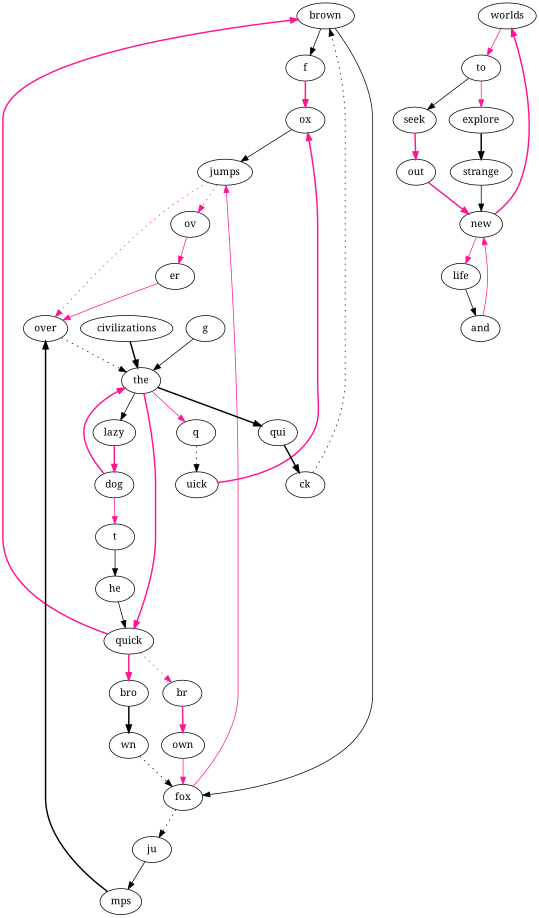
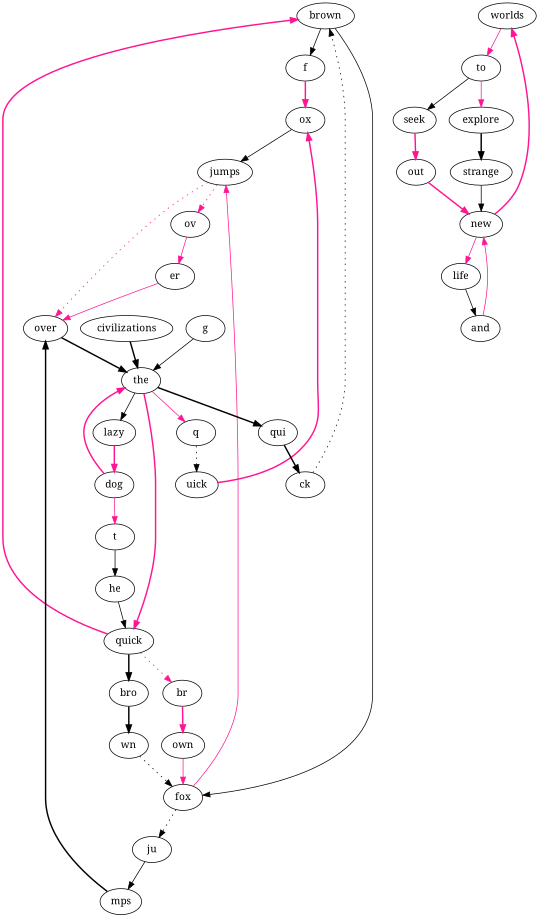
  digraph {
    fontname="Noto Serif"
    node [fontname="Noto Serif"]
    edge [color=black fontname="Noto Serif" style=solid]
    brown
    f
    uick
    q
    fox
    ox
    quick
    br
    bro
    own
    wn
    jumps
    ju
    worlds
    to
    seek
    explore
    out
    strange
    qui
    ck
    lazy
    dog
    the
    t
    g
    he
    over
    ov
    mps
    er
    new
    life
    and
    civilizations
    subgraph sub_1 {
      brown
      f
      uick
      q
    }
    brown -> f
    brown -> fox
    f -> ox [color=deeppink style=bold]
    uick -> ox [color=deeppink style=bold]
    q -> uick [style=dotted]
    fox -> jumps [color=deeppink]
    fox -> ju [style=dotted]
    ox -> jumps
    quick -> brown [color=deeppink style=bold]
    quick -> br [color=deeppink style=dotted]
-   quick -> bro [color=deeppink style=bold]
+   quick -> bro [style=bold]
    br -> own [color=deeppink style=bold]
    bro -> wn [style=bold]
    own -> fox [color=deeppink]
    wn -> fox [style=dotted]
    jumps -> over [color=deeppink style=dotted]
    jumps -> ov [color=deeppink style=dotted]
    ju -> mps
    worlds -> to [color=deeppink]
    to -> seek
    to -> explore [color=deeppink]
    seek -> out [color=deeppink style=bold]
    explore -> strange [style=bold]
    out -> new [color=deeppink style=bold]
    strange -> new
    qui -> ck [style=bold]
    ck -> brown [style=dotted]
    lazy -> dog [color=deeppink style=bold]
    dog -> the [color=deeppink style=bold]
    dog -> t [color=deeppink]
    the -> q [color=deeppink]
    the -> quick [color=deeppink style=bold]
    the -> qui [style=bold]
    the -> lazy
    t -> he
    g -> the
    he -> quick
-   over -> the [style=dotted]
+   over -> the [style=bold]
    ov -> er [color=deeppink]
    mps -> over [style=bold]
    er -> over [color=deeppink]
    new -> worlds [color=deeppink style=bold]
    new -> life [color=deeppink]
    life -> and
    and -> new [color=deeppink]
    civilizations -> the [style=bold]
  }
